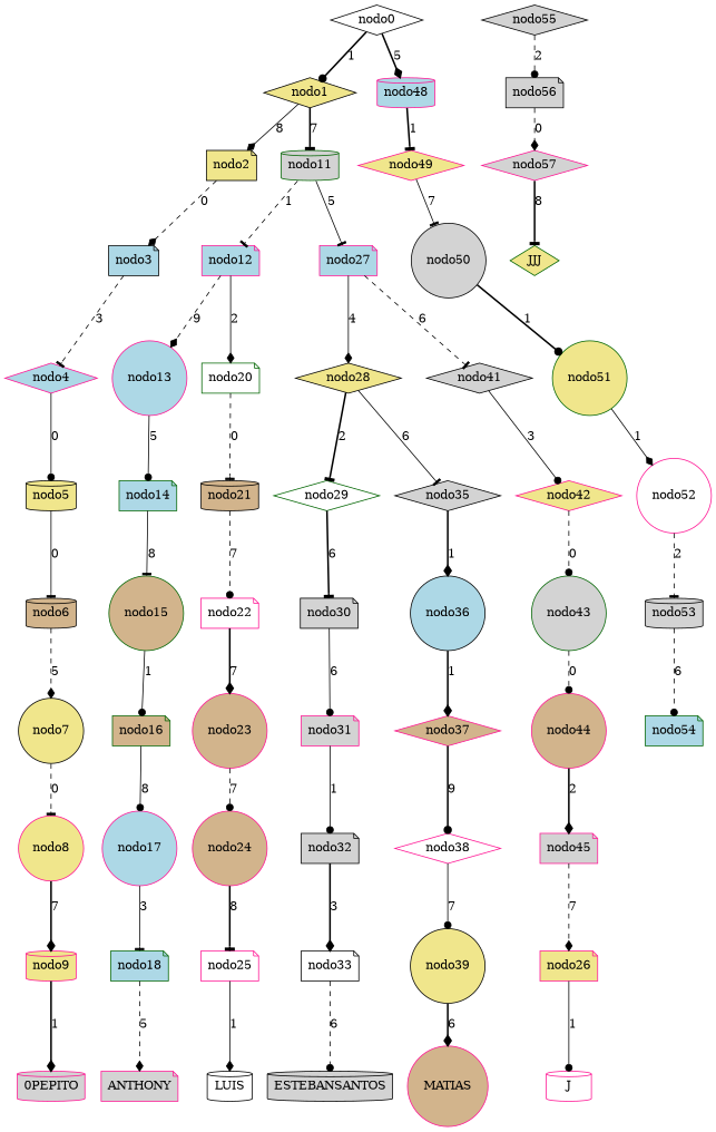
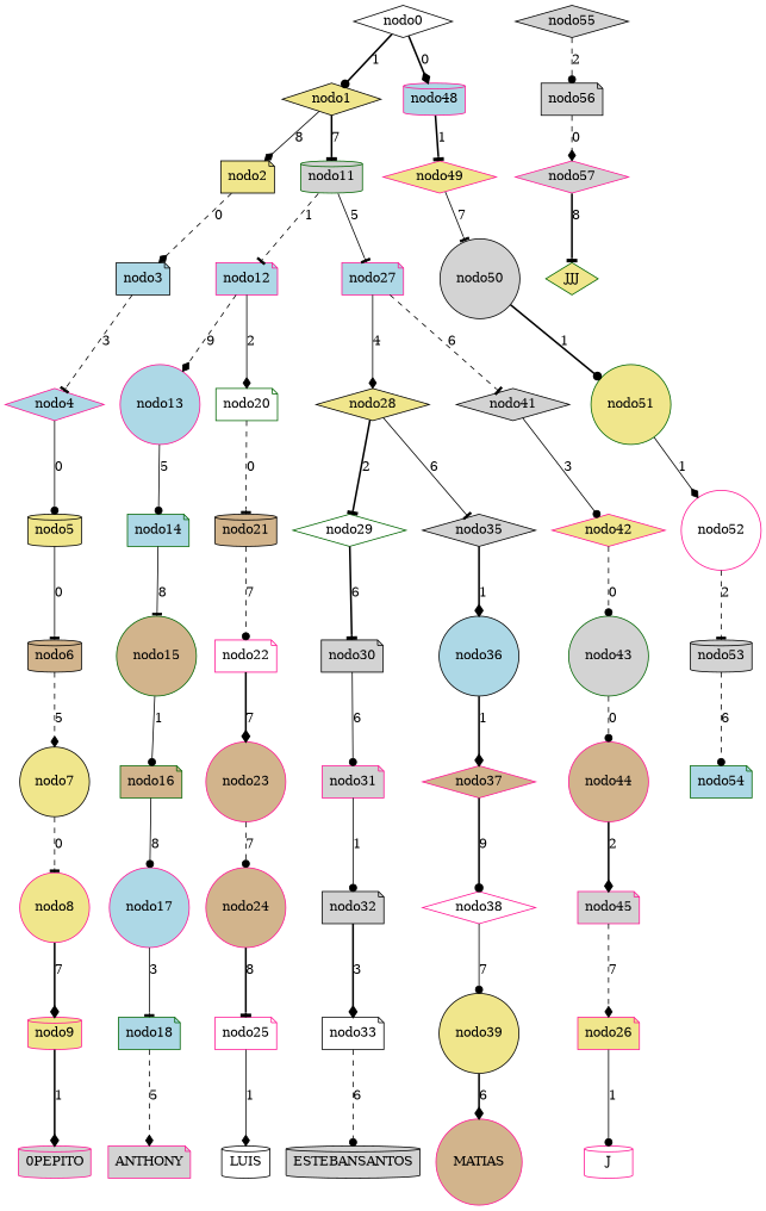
  digraph {
    node [color=deeppink fillcolor=lightgrey shape=note style=filled]
    edge [arrowhead=diamond style=solid]
    nodo0 [color=black fillcolor=white shape=diamond]
    nodo1 [color=black fillcolor=khaki shape=diamond]
    nodo48 [fillcolor=lightblue shape=cylinder]
    nodo2 [color=black fillcolor=khaki]
    nodo11 [color=darkgreen shape=cylinder]
    nodo49 [fillcolor=khaki shape=diamond]
    nodo3 [color=black fillcolor=lightblue]
    nodo12 [fillcolor=lightblue]
    nodo27 [fillcolor=lightblue]
    nodo4 [fillcolor=lightblue shape=diamond]
    nodo5 [color=black fillcolor=khaki shape=cylinder]
    nodo6 [color=black fillcolor=tan shape=cylinder]
    nodo7 [color=black fillcolor=khaki shape=circle]
    nodo8 [fillcolor=khaki shape=circle]
    nodo9 [fillcolor=khaki shape=cylinder]
    n16 [label="0PEPITO" shape=cylinder]
    nodo13 [fillcolor=lightblue shape=circle]
    nodo20 [color=darkgreen fillcolor=white]
    nodo28 [color=black fillcolor=khaki shape=diamond]
    nodo41 [color=black shape=diamond]
    nodo14 [color=darkgreen fillcolor=lightblue]
    nodo21 [color=black fillcolor=tan shape=cylinder]
    nodo15 [color=darkgreen fillcolor=tan shape=circle]
    nodo16 [color=darkgreen fillcolor=tan]
    nodo17 [fillcolor=lightblue shape=circle]
    nodo18 [color=darkgreen fillcolor=lightblue]
    n27 [label=ANTHONY]
    nodo22 [fillcolor=white]
    nodo23 [fillcolor=tan shape=circle]
    nodo24 [fillcolor=tan shape=circle]
    nodo25 [fillcolor=white]
    n32 [color=black fillcolor=white label=LUIS shape=cylinder]
    nodo29 [color=darkgreen fillcolor=white shape=diamond]
    nodo35 [color=black shape=diamond]
    nodo42 [fillcolor=khaki shape=diamond]
    nodo30 [color=black]
    nodo36 [color=black fillcolor=lightblue shape=circle]
    nodo31
    nodo32 [color=black]
    nodo33 [color=black fillcolor=white]
    n41 [color=black label=ESTEBANSANTOS shape=cylinder]
    nodo37 [fillcolor=tan shape=diamond]
    nodo38 [fillcolor=white shape=diamond]
    nodo39 [color=black fillcolor=khaki shape=circle]
    n45 [fillcolor=tan label=MATIAS shape=circle]
    nodo43 [color=darkgreen shape=circle]
    nodo44 [fillcolor=tan shape=circle]
    nodo45
    n49 [fillcolor=khaki label=nodo26]
    n50 [fillcolor=white label=J shape=cylinder]
    nodo50 [color=black shape=circle]
    nodo51 [color=darkgreen fillcolor=khaki shape=circle]
    nodo52 [fillcolor=white shape=circle]
    nodo53 [color=black shape=cylinder]
    nodo54 [color=darkgreen fillcolor=lightblue]
    nodo55 [color=black shape=diamond]
    nodo56 [color=black]
    nodo57 [shape=diamond]
    n59 [color=darkgreen fillcolor=khaki label=JJJ shape=diamond]
    nodo0 -> nodo1 [arrowhead=dot label=1 style=bold]
-   nodo0 -> nodo48 [label=5 style=bold]
+   nodo0 -> nodo48 [label=0 style=bold]
    nodo1 -> nodo2 [label=8]
    nodo1 -> nodo11 [arrowhead=tee label=7 style=bold]
    nodo48 -> nodo49 [arrowhead=tee label=1 style=bold]
    nodo2 -> nodo3 [label=0 style=dashed]
    nodo11 -> nodo12 [arrowhead=tee label=1 style=dashed]
    nodo11 -> nodo27 [arrowhead=tee label=5]
    nodo49 -> nodo50 [arrowhead=tee label=7]
    nodo3 -> nodo4 [arrowhead=tee label=3 style=dashed]
    nodo12 -> nodo13 [label=9 style=dashed]
    nodo12 -> nodo20 [label=2]
    nodo27 -> nodo28 [label=4]
    nodo27 -> nodo41 [arrowhead=tee label=6 style=dashed]
    nodo4 -> nodo5 [arrowhead=dot label=0]
    nodo5 -> nodo6 [arrowhead=tee label=0]
    nodo6 -> nodo7 [label=5 style=dashed]
    nodo7 -> nodo8 [arrowhead=tee label=0 style=dashed]
    nodo8 -> nodo9 [label=7 style=bold]
    nodo9 -> n16 [label=1 style=bold]
    nodo13 -> nodo14 [arrowhead=dot label=5]
    nodo20 -> nodo21 [arrowhead=tee label=0 style=dashed]
    nodo28 -> nodo29 [arrowhead=tee label=2 style=bold]
    nodo28 -> nodo35 [arrowhead=tee label=6]
    nodo41 -> nodo42 [arrowhead=dot label=3]
    nodo14 -> nodo15 [arrowhead=tee label=8]
    nodo21 -> nodo22 [arrowhead=dot label=7 style=dashed]
    nodo15 -> nodo16 [arrowhead=dot label=1]
    nodo16 -> nodo17 [arrowhead=dot label=8]
    nodo17 -> nodo18 [arrowhead=tee label=3]
    nodo18 -> n27 [label=5 style=dashed]
    nodo22 -> nodo23 [label=7 style=bold]
    nodo23 -> nodo24 [arrowhead=dot label=7 style=dashed]
    nodo24 -> nodo25 [arrowhead=tee label=8 style=bold]
    nodo25 -> n32 [label=1]
    nodo29 -> nodo30 [arrowhead=tee label=6 style=bold]
    nodo35 -> nodo36 [label=1 style=bold]
    nodo42 -> nodo43 [arrowhead=dot label=0 style=dashed]
    nodo30 -> nodo31 [arrowhead=dot label=6]
    nodo36 -> nodo37 [label=1 style=bold]
    nodo31 -> nodo32 [arrowhead=dot label=1]
    nodo32 -> nodo33 [label=3 style=bold]
    nodo33 -> n41 [arrowhead=dot label=6 style=dashed]
    nodo37 -> nodo38 [arrowhead=dot label=9 style=bold]
    nodo38 -> nodo39 [arrowhead=dot label=7]
    nodo39 -> n45 [label=6 style=bold]
    nodo43 -> nodo44 [arrowhead=dot label=0 style=dashed]
    nodo44 -> nodo45 [label=2 style=bold]
    nodo45 -> n49 [label=7 style=dashed]
    n49 -> n50 [arrowhead=dot label=1]
    nodo50 -> nodo51 [arrowhead=dot label=1 style=bold]
    nodo51 -> nodo52 [label=1]
    nodo52 -> nodo53 [arrowhead=tee label=2 style=dashed]
    nodo53 -> nodo54 [arrowhead=dot label=6 style=dashed]
    nodo55 -> nodo56 [arrowhead=dot label=2 style=dashed]
    nodo56 -> nodo57 [label=0 style=dashed]
    nodo57 -> n59 [arrowhead=tee label=8 style=bold]
  }
